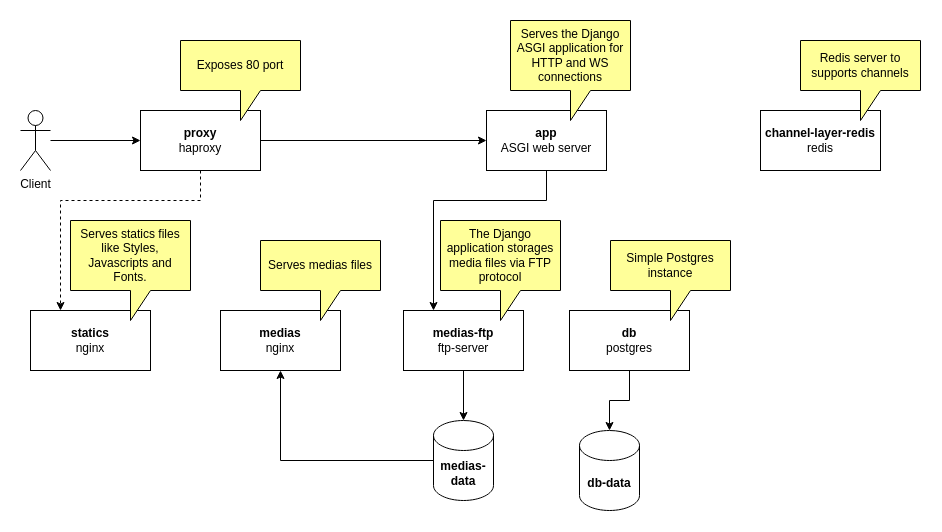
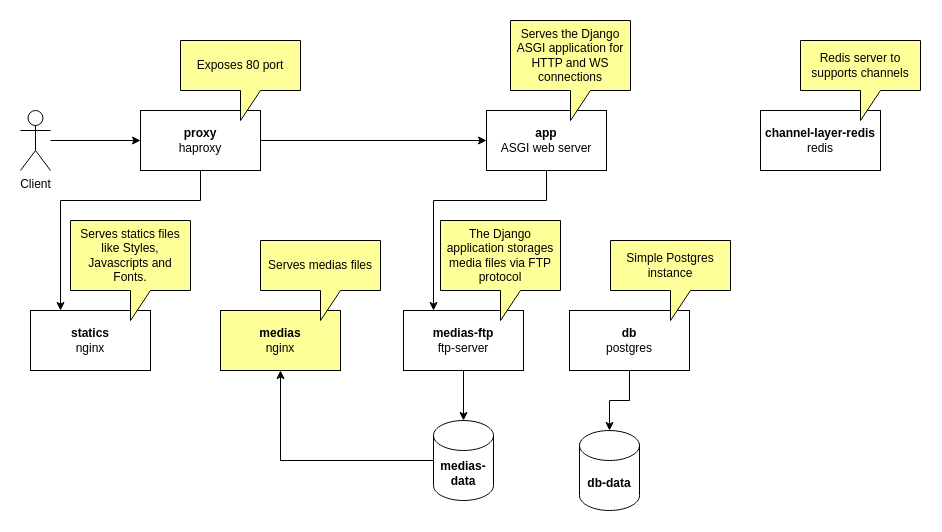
  <mxCell id="0" />
  <mxCell id="1" parent="0" />
  <mxCell id="2" style="edgeStyle=orthogonalEdgeStyle;rounded=0;orthogonalLoop=1;jettySize=auto;html=1;entryX=0;entryY=0.5;entryDx=0;entryDy=0;" edge="1" parent="1" source="3" target="6"><mxGeometry relative="1" as="geometry" /></mxCell>
  <mxCell id="3" value="Client" style="shape=umlActor;verticalLabelPosition=bottom;verticalAlign=top;html=1;outlineConnect=0;" vertex="1" parent="1"><mxGeometry x="20" y="110" width="30" height="60" as="geometry" /></mxCell>
  <mxCell id="4" style="edgeStyle=orthogonalEdgeStyle;rounded=0;orthogonalLoop=1;jettySize=auto;html=1;entryX=0;entryY=0.5;entryDx=0;entryDy=0;" edge="1" parent="1" source="6" target="9"><mxGeometry relative="1" as="geometry" /></mxCell>
- <mxCell id="5" style="edgeStyle=orthogonalEdgeStyle;rounded=0;orthogonalLoop=1;jettySize=auto;html=1;entryX=0.25;entryY=0;entryDx=0;entryDy=0;dashed=1;" edge="1" parent="1" source="6" target="12"><mxGeometry relative="1" as="geometry"><Array as="points"><mxPoint x="200" y="200" /><mxPoint x="60" y="200" /></Array></mxGeometry></mxCell>
+ <mxCell id="5" style="edgeStyle=orthogonalEdgeStyle;rounded=0;orthogonalLoop=1;jettySize=auto;html=1;entryX=0.25;entryY=0;entryDx=0;entryDy=0;" edge="1" parent="1" source="6" target="12"><mxGeometry relative="1" as="geometry"><Array as="points"><mxPoint x="200" y="200" /><mxPoint x="60" y="200" /></Array></mxGeometry></mxCell>
  <mxCell id="6" value="&lt;b&gt;proxy&lt;/b&gt;&lt;div&gt;haproxy&lt;br&gt;&lt;/div&gt;" style="rounded=0;whiteSpace=wrap;html=1;" vertex="1" parent="1"><mxGeometry x="140" y="110" width="120" height="60" as="geometry" /></mxCell>
  <mxCell id="7" value="Exposes 80 port" style="shape=callout;whiteSpace=wrap;html=1;perimeter=calloutPerimeter;fillColor=#FFFF99;" vertex="1" parent="1"><mxGeometry x="180" y="40" width="120" height="80" as="geometry" /></mxCell>
  <mxCell id="8" style="edgeStyle=orthogonalEdgeStyle;rounded=0;orthogonalLoop=1;jettySize=auto;html=1;entryX=0.25;entryY=0;entryDx=0;entryDy=0;" edge="1" parent="1" source="9" target="13"><mxGeometry relative="1" as="geometry"><Array as="points"><mxPoint x="546" y="200" /><mxPoint x="433" y="200" /></Array></mxGeometry></mxCell>
  <mxCell id="9" value="&lt;b&gt;app&lt;/b&gt;&lt;div&gt;ASGI web server&lt;/div&gt;" style="rounded=0;whiteSpace=wrap;html=1;" vertex="1" parent="1"><mxGeometry x="486" y="110" width="120" height="60" as="geometry" /></mxCell>
  <mxCell id="10" value="Serves the Django ASGI application for HTTP and WS connections" style="shape=callout;whiteSpace=wrap;html=1;perimeter=calloutPerimeter;fillColor=#FFFF99;" vertex="1" parent="1"><mxGeometry x="510" y="20" width="120" height="100" as="geometry" /></mxCell>
  <mxCell id="11" value="&lt;b&gt;db&lt;/b&gt;&lt;div&gt;postgres&lt;br&gt;&lt;/div&gt;" style="rounded=0;whiteSpace=wrap;html=1;" vertex="1" parent="1"><mxGeometry x="569" y="310" width="120" height="60" as="geometry" /></mxCell>
  <mxCell id="12" value="&lt;b&gt;statics&lt;/b&gt;&lt;div&gt;nginx&lt;/div&gt;" style="rounded=0;whiteSpace=wrap;html=1;" vertex="1" parent="1"><mxGeometry x="30" y="310" width="120" height="60" as="geometry" /></mxCell>
  <mxCell id="13" value="&lt;b&gt;medias-ftp&lt;/b&gt;&lt;div&gt;ftp-server&lt;br&gt;&lt;/div&gt;" style="rounded=0;whiteSpace=wrap;html=1;" vertex="1" parent="1"><mxGeometry x="403" y="310" width="120" height="60" as="geometry" /></mxCell>
- <mxCell id="14" value="&lt;b&gt;medias&lt;/b&gt;&lt;div&gt;nginx&lt;/div&gt;" style="rounded=0;whiteSpace=wrap;html=1;" vertex="1" parent="1"><mxGeometry x="220" y="310" width="120" height="60" as="geometry" /></mxCell>
+ <mxCell id="14" value="&lt;b&gt;medias&lt;/b&gt;&lt;div&gt;nginx&lt;/div&gt;" style="rounded=0;whiteSpace=wrap;html=1;fillColor=#ffff99;" vertex="1" parent="1"><mxGeometry x="220" y="310" width="120" height="60" as="geometry" /></mxCell>
  <mxCell id="15" value="&lt;b&gt;db-data&lt;/b&gt;" style="shape=cylinder3;whiteSpace=wrap;html=1;boundedLbl=1;backgroundOutline=1;size=15;" vertex="1" parent="1"><mxGeometry x="579" y="430" width="60" height="80" as="geometry" /></mxCell>
  <mxCell id="16" style="edgeStyle=orthogonalEdgeStyle;rounded=0;orthogonalLoop=1;jettySize=auto;html=1;entryX=0.5;entryY=1;entryDx=0;entryDy=0;" edge="1" parent="1" source="17" target="14"><mxGeometry relative="1" as="geometry" /></mxCell>
  <mxCell id="17" value="&lt;b&gt;medias-data&lt;/b&gt;" style="shape=cylinder3;whiteSpace=wrap;html=1;boundedLbl=1;backgroundOutline=1;size=15;" vertex="1" parent="1"><mxGeometry x="433" y="420" width="60" height="80" as="geometry" /></mxCell>
  <mxCell id="18" style="edgeStyle=orthogonalEdgeStyle;rounded=0;orthogonalLoop=1;jettySize=auto;html=1;entryX=0.5;entryY=0;entryDx=0;entryDy=0;entryPerimeter=0;" edge="1" parent="1" source="11" target="15"><mxGeometry relative="1" as="geometry" /></mxCell>
  <mxCell id="19" style="edgeStyle=orthogonalEdgeStyle;rounded=0;orthogonalLoop=1;jettySize=auto;html=1;entryX=0.5;entryY=0;entryDx=0;entryDy=0;entryPerimeter=0;" edge="1" parent="1" source="13" target="17"><mxGeometry relative="1" as="geometry" /></mxCell>
  <mxCell id="20" value="&lt;b&gt;channel-layer-redis&lt;/b&gt;&lt;div&gt;redis&lt;br&gt;&lt;/div&gt;" style="rounded=0;whiteSpace=wrap;html=1;" vertex="1" parent="1"><mxGeometry x="760" y="110" width="120" height="60" as="geometry" /></mxCell>
  <mxCell id="21" value="Redis server to supports channels" style="shape=callout;whiteSpace=wrap;html=1;perimeter=calloutPerimeter;fillColor=#FFFF99;" vertex="1" parent="1"><mxGeometry x="800" y="40" width="120" height="80" as="geometry" /></mxCell>
  <mxCell id="22" value="Serves medias files" style="shape=callout;whiteSpace=wrap;html=1;perimeter=calloutPerimeter;fillColor=#FFFF99;" vertex="1" parent="1"><mxGeometry x="260" y="240" width="120" height="80" as="geometry" /></mxCell>
  <mxCell id="23" value="Serves statics files like Styles, Javascripts and Fonts." style="shape=callout;whiteSpace=wrap;html=1;perimeter=calloutPerimeter;fillColor=#FFFF99;" vertex="1" parent="1"><mxGeometry x="70" y="220" width="120" height="100" as="geometry" /></mxCell>
  <mxCell id="24" value="The Django application storages media files via FTP protocol" style="shape=callout;whiteSpace=wrap;html=1;perimeter=calloutPerimeter;fillColor=#FFFF99;" vertex="1" parent="1"><mxGeometry x="440" y="220" width="120" height="100" as="geometry" /></mxCell>
  <mxCell id="25" value="Simple Postgres instance" style="shape=callout;whiteSpace=wrap;html=1;perimeter=calloutPerimeter;fillColor=#FFFF99;" vertex="1" parent="1"><mxGeometry x="610" y="240" width="120" height="80" as="geometry" /></mxCell>
